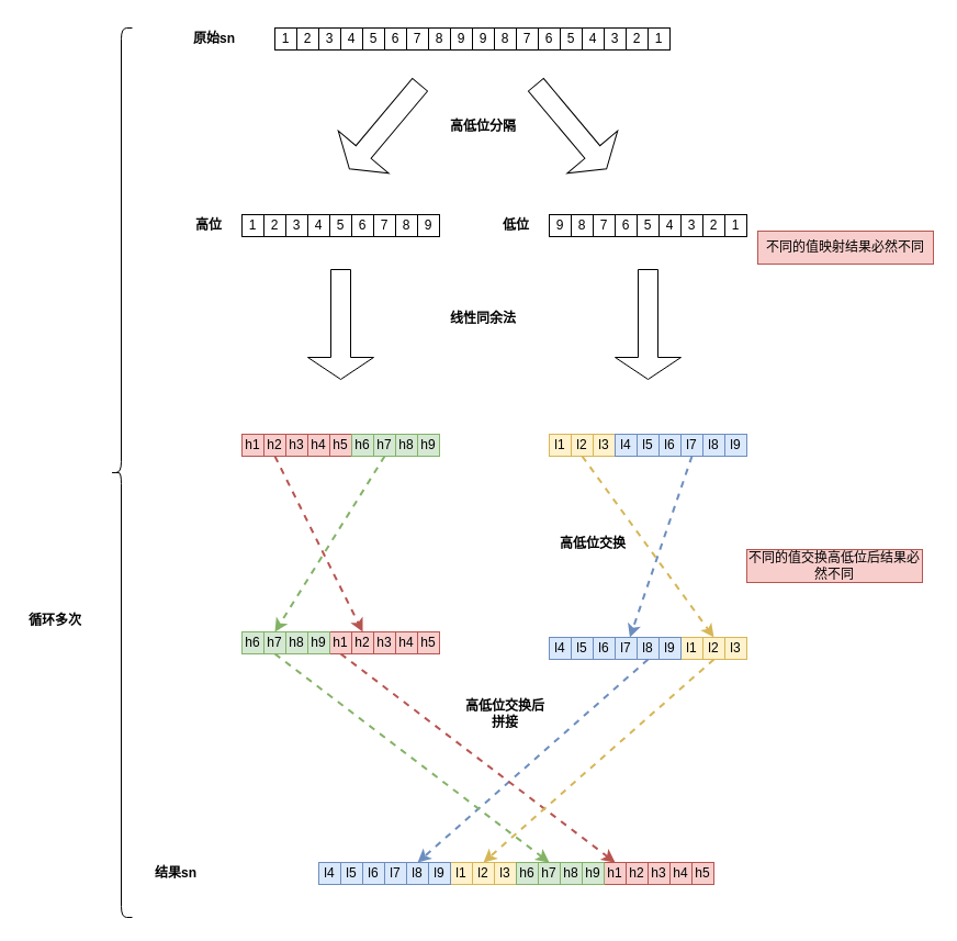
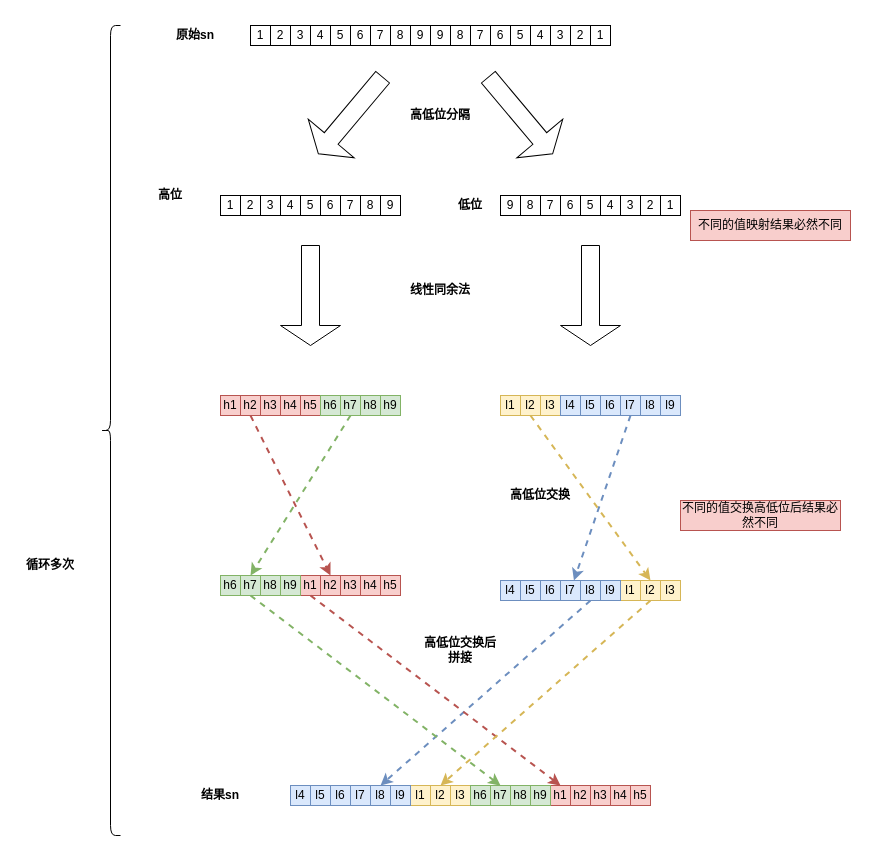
  <mxCell id="0" />
  <mxCell id="1" parent="0" />
  <mxCell id="2" value="原始sn" style="text;html=1;align=center;verticalAlign=middle;whiteSpace=wrap;rounded=0;fontStyle=1" vertex="1" parent="1"><mxGeometry x="165" y="20" width="60" height="30" as="geometry" /></mxCell>
  <mxCell id="3" value="" style="shape=singleArrow;direction=south;whiteSpace=wrap;html=1;rotation=40;" vertex="1" parent="1"><mxGeometry x="320" y="65" width="60" height="100" as="geometry" /></mxCell>
  <mxCell id="4" value="" style="shape=singleArrow;direction=south;whiteSpace=wrap;html=1;rotation=-40;" vertex="1" parent="1"><mxGeometry x="490" y="65" width="60" height="100" as="geometry" /></mxCell>
- <mxCell id="5" value="高位" style="text;html=1;align=center;verticalAlign=middle;whiteSpace=wrap;rounded=0;fontStyle=1" vertex="1" parent="1"><mxGeometry x="160" y="190" width="60" height="30" as="geometry" /></mxCell>
+ <mxCell id="5" value="高位" style="text;html=1;align=center;verticalAlign=middle;whiteSpace=wrap;rounded=0;fontStyle=1" vertex="1" parent="1"><mxGeometry x="140" y="180" width="60" height="30" as="geometry" /></mxCell>
  <mxCell id="6" value="低位" style="text;html=1;align=center;verticalAlign=middle;whiteSpace=wrap;rounded=0;fontStyle=1" vertex="1" parent="1"><mxGeometry x="440" y="190" width="60" height="30" as="geometry" /></mxCell>
  <mxCell id="7" value="高低位分隔" style="text;html=1;align=center;verticalAlign=middle;whiteSpace=wrap;rounded=0;fontStyle=1" vertex="1" parent="1"><mxGeometry x="400" y="100" width="80" height="30" as="geometry" /></mxCell>
  <mxCell id="8" value="" style="shape=singleArrow;direction=south;whiteSpace=wrap;html=1;" vertex="1" parent="1"><mxGeometry x="280" y="245" width="60" height="100" as="geometry" /></mxCell>
  <mxCell id="9" value="" style="shape=singleArrow;direction=south;whiteSpace=wrap;html=1;" vertex="1" parent="1"><mxGeometry x="560" y="245" width="60" height="100" as="geometry" /></mxCell>
  <mxCell id="10" value="线性同余法" style="text;html=1;align=center;verticalAlign=middle;whiteSpace=wrap;rounded=0;fontStyle=1" vertex="1" parent="1"><mxGeometry x="400" y="275" width="80" height="30" as="geometry" /></mxCell>
  <mxCell id="11" value="h1" style="rounded=0;whiteSpace=wrap;html=1;fillColor=#f8cecc;strokeColor=#b85450;" vertex="1" parent="1"><mxGeometry x="220" y="395" width="20" height="20" as="geometry" /></mxCell>
  <mxCell id="12" style="edgeStyle=none;html=1;exitX=0.5;exitY=1;exitDx=0;exitDy=0;entryX=0.5;entryY=0;entryDx=0;entryDy=0;dashed=1;strokeWidth=2;fillColor=#f8cecc;strokeColor=#b85450;" edge="1" parent="1" source="13" target="57"><mxGeometry relative="1" as="geometry" /></mxCell>
  <mxCell id="13" value="h2" style="rounded=0;whiteSpace=wrap;html=1;fillColor=#f8cecc;strokeColor=#b85450;" vertex="1" parent="1"><mxGeometry x="240" y="395" width="20" height="20" as="geometry" /></mxCell>
  <mxCell id="14" value="h3" style="rounded=0;whiteSpace=wrap;html=1;fillColor=#f8cecc;strokeColor=#b85450;" vertex="1" parent="1"><mxGeometry x="260" y="395" width="20" height="20" as="geometry" /></mxCell>
  <mxCell id="15" value="h4" style="rounded=0;whiteSpace=wrap;html=1;fillColor=#f8cecc;strokeColor=#b85450;" vertex="1" parent="1"><mxGeometry x="280" y="395" width="20" height="20" as="geometry" /></mxCell>
  <mxCell id="16" value="h5" style="rounded=0;whiteSpace=wrap;html=1;fillColor=#f8cecc;strokeColor=#b85450;" vertex="1" parent="1"><mxGeometry x="300" y="395" width="20" height="20" as="geometry" /></mxCell>
  <mxCell id="17" value="h6" style="rounded=0;whiteSpace=wrap;html=1;fillColor=#d5e8d4;strokeColor=#82b366;" vertex="1" parent="1"><mxGeometry x="320" y="395" width="20" height="20" as="geometry" /></mxCell>
  <mxCell id="18" style="edgeStyle=none;html=1;exitX=0.5;exitY=1;exitDx=0;exitDy=0;entryX=0.5;entryY=0;entryDx=0;entryDy=0;dashed=1;strokeWidth=2;fillColor=#d5e8d4;strokeColor=#82b366;" edge="1" parent="1" source="19" target="62"><mxGeometry relative="1" as="geometry" /></mxCell>
  <mxCell id="19" value="h7" style="rounded=0;whiteSpace=wrap;html=1;fillColor=#d5e8d4;strokeColor=#82b366;" vertex="1" parent="1"><mxGeometry x="340" y="395" width="20" height="20" as="geometry" /></mxCell>
  <mxCell id="20" value="h8" style="rounded=0;whiteSpace=wrap;html=1;fillColor=#d5e8d4;strokeColor=#82b366;" vertex="1" parent="1"><mxGeometry x="360" y="395" width="20" height="20" as="geometry" /></mxCell>
  <mxCell id="21" value="h9" style="rounded=0;whiteSpace=wrap;html=1;fillColor=#d5e8d4;strokeColor=#82b366;" vertex="1" parent="1"><mxGeometry x="380" y="395" width="20" height="20" as="geometry" /></mxCell>
  <mxCell id="22" value="l1" style="rounded=0;whiteSpace=wrap;html=1;fillColor=#fff2cc;strokeColor=#d6b656;" vertex="1" parent="1"><mxGeometry x="500" y="395" width="20" height="20" as="geometry" /></mxCell>
  <mxCell id="23" style="edgeStyle=none;html=1;exitX=0.5;exitY=1;exitDx=0;exitDy=0;entryX=0.5;entryY=0;entryDx=0;entryDy=0;dashed=1;strokeWidth=2;fillColor=#fff2cc;strokeColor=#d6b656;" edge="1" parent="1" source="24" target="67"><mxGeometry relative="1" as="geometry" /></mxCell>
  <mxCell id="24" value="l2" style="rounded=0;whiteSpace=wrap;html=1;fillColor=#fff2cc;strokeColor=#d6b656;" vertex="1" parent="1"><mxGeometry x="520" y="395" width="20" height="20" as="geometry" /></mxCell>
  <mxCell id="25" value="l3" style="rounded=0;whiteSpace=wrap;html=1;fillColor=#fff2cc;strokeColor=#d6b656;" vertex="1" parent="1"><mxGeometry x="540" y="395" width="20" height="20" as="geometry" /></mxCell>
  <mxCell id="26" value="l4" style="rounded=0;whiteSpace=wrap;html=1;fillColor=#dae8fc;strokeColor=#6c8ebf;" vertex="1" parent="1"><mxGeometry x="560" y="395" width="20" height="20" as="geometry" /></mxCell>
  <mxCell id="27" value="l5" style="rounded=0;whiteSpace=wrap;html=1;fillColor=#dae8fc;strokeColor=#6c8ebf;" vertex="1" parent="1"><mxGeometry x="580" y="395" width="20" height="20" as="geometry" /></mxCell>
  <mxCell id="28" value="l6" style="rounded=0;whiteSpace=wrap;html=1;fillColor=#dae8fc;strokeColor=#6c8ebf;" vertex="1" parent="1"><mxGeometry x="600" y="395" width="20" height="20" as="geometry" /></mxCell>
  <mxCell id="29" style="edgeStyle=none;html=1;exitX=0.5;exitY=1;exitDx=0;exitDy=0;dashed=1;strokeWidth=2;fillColor=#dae8fc;strokeColor=#6c8ebf;" edge="1" parent="1" source="30" target="72"><mxGeometry relative="1" as="geometry" /></mxCell>
  <mxCell id="30" value="l7" style="rounded=0;whiteSpace=wrap;html=1;fillColor=#dae8fc;strokeColor=#6c8ebf;" vertex="1" parent="1"><mxGeometry x="620" y="395" width="20" height="20" as="geometry" /></mxCell>
  <mxCell id="31" value="l8" style="rounded=0;whiteSpace=wrap;html=1;fillColor=#dae8fc;strokeColor=#6c8ebf;" vertex="1" parent="1"><mxGeometry x="640" y="395" width="20" height="20" as="geometry" /></mxCell>
  <mxCell id="32" value="l9" style="rounded=0;whiteSpace=wrap;html=1;fillColor=#dae8fc;strokeColor=#6c8ebf;" vertex="1" parent="1"><mxGeometry x="660" y="395" width="20" height="20" as="geometry" /></mxCell>
  <mxCell id="33" value="" style="shape=curlyBracket;whiteSpace=wrap;html=1;rounded=1;labelPosition=left;verticalLabelPosition=middle;align=right;verticalAlign=middle;" vertex="1" parent="1"><mxGeometry x="100" y="25" width="20" height="810" as="geometry" /></mxCell>
  <mxCell id="34" value="循环多次" style="text;html=1;align=center;verticalAlign=middle;whiteSpace=wrap;rounded=0;fontStyle=1" vertex="1" parent="1"><mxGeometry x="20" y="550" width="60" height="30" as="geometry" /></mxCell>
  <mxCell id="35" value="高低位交换" style="text;html=1;align=center;verticalAlign=middle;whiteSpace=wrap;rounded=0;fontStyle=1" vertex="1" parent="1"><mxGeometry x="500" y="480" width="80" height="30" as="geometry" /></mxCell>
  <mxCell id="36" value="" style="group" vertex="1" connectable="0" parent="1"><mxGeometry x="290" y="785" width="360" height="20" as="geometry" /></mxCell>
  <mxCell id="37" value="l1" style="rounded=0;whiteSpace=wrap;html=1;fillColor=#fff2cc;strokeColor=#d6b656;" vertex="1" parent="36"><mxGeometry x="120" width="20" height="20" as="geometry" /></mxCell>
  <mxCell id="38" value="l2" style="rounded=0;whiteSpace=wrap;html=1;fillColor=#fff2cc;strokeColor=#d6b656;" vertex="1" parent="36"><mxGeometry x="140" width="20" height="20" as="geometry" /></mxCell>
  <mxCell id="39" value="l3" style="rounded=0;whiteSpace=wrap;html=1;fillColor=#fff2cc;strokeColor=#d6b656;" vertex="1" parent="36"><mxGeometry x="160" width="20" height="20" as="geometry" /></mxCell>
  <mxCell id="40" value="l4" style="rounded=0;whiteSpace=wrap;html=1;fillColor=#dae8fc;strokeColor=#6c8ebf;" vertex="1" parent="36"><mxGeometry width="20" height="20" as="geometry" /></mxCell>
  <mxCell id="41" value="l5" style="rounded=0;whiteSpace=wrap;html=1;fillColor=#dae8fc;strokeColor=#6c8ebf;" vertex="1" parent="36"><mxGeometry x="20" width="20" height="20" as="geometry" /></mxCell>
  <mxCell id="42" value="l6" style="rounded=0;whiteSpace=wrap;html=1;fillColor=#dae8fc;strokeColor=#6c8ebf;" vertex="1" parent="36"><mxGeometry x="40" width="20" height="20" as="geometry" /></mxCell>
  <mxCell id="43" value="l7" style="rounded=0;whiteSpace=wrap;html=1;fillColor=#dae8fc;strokeColor=#6c8ebf;" vertex="1" parent="36"><mxGeometry x="60" width="20" height="20" as="geometry" /></mxCell>
  <mxCell id="44" value="l8" style="rounded=0;whiteSpace=wrap;html=1;fillColor=#dae8fc;strokeColor=#6c8ebf;" vertex="1" parent="36"><mxGeometry x="80" width="20" height="20" as="geometry" /></mxCell>
  <mxCell id="45" value="l9" style="rounded=0;whiteSpace=wrap;html=1;fillColor=#dae8fc;strokeColor=#6c8ebf;" vertex="1" parent="36"><mxGeometry x="100" width="20" height="20" as="geometry" /></mxCell>
  <mxCell id="46" value="h1" style="rounded=0;whiteSpace=wrap;html=1;fillColor=#f8cecc;strokeColor=#b85450;" vertex="1" parent="36"><mxGeometry x="260" width="20" height="20" as="geometry" /></mxCell>
  <mxCell id="47" value="h2" style="rounded=0;whiteSpace=wrap;html=1;fillColor=#f8cecc;strokeColor=#b85450;" vertex="1" parent="36"><mxGeometry x="280" width="20" height="20" as="geometry" /></mxCell>
  <mxCell id="48" value="h3" style="rounded=0;whiteSpace=wrap;html=1;fillColor=#f8cecc;strokeColor=#b85450;" vertex="1" parent="36"><mxGeometry x="300" width="20" height="20" as="geometry" /></mxCell>
  <mxCell id="49" value="h4" style="rounded=0;whiteSpace=wrap;html=1;fillColor=#f8cecc;strokeColor=#b85450;" vertex="1" parent="36"><mxGeometry x="320" width="20" height="20" as="geometry" /></mxCell>
  <mxCell id="50" value="h5" style="rounded=0;whiteSpace=wrap;html=1;fillColor=#f8cecc;strokeColor=#b85450;" vertex="1" parent="36"><mxGeometry x="340" width="20" height="20" as="geometry" /></mxCell>
  <mxCell id="51" value="h6" style="rounded=0;whiteSpace=wrap;html=1;fillColor=#d5e8d4;strokeColor=#82b366;" vertex="1" parent="36"><mxGeometry x="180" width="20" height="20" as="geometry" /></mxCell>
  <mxCell id="52" value="h7" style="rounded=0;whiteSpace=wrap;html=1;fillColor=#d5e8d4;strokeColor=#82b366;" vertex="1" parent="36"><mxGeometry x="200" width="20" height="20" as="geometry" /></mxCell>
  <mxCell id="53" value="h8" style="rounded=0;whiteSpace=wrap;html=1;fillColor=#d5e8d4;strokeColor=#82b366;" vertex="1" parent="36"><mxGeometry x="220" width="20" height="20" as="geometry" /></mxCell>
  <mxCell id="54" value="h9" style="rounded=0;whiteSpace=wrap;html=1;fillColor=#d5e8d4;strokeColor=#82b366;" vertex="1" parent="36"><mxGeometry x="240" width="20" height="20" as="geometry" /></mxCell>
  <mxCell id="55" value="" style="group" vertex="1" connectable="0" parent="1"><mxGeometry x="220" y="575" width="180" height="20" as="geometry" /></mxCell>
  <mxCell id="56" value="h1" style="rounded=0;whiteSpace=wrap;html=1;fillColor=#f8cecc;strokeColor=#b85450;" vertex="1" parent="55"><mxGeometry x="80" width="20" height="20" as="geometry" /></mxCell>
  <mxCell id="57" value="h2" style="rounded=0;whiteSpace=wrap;html=1;fillColor=#f8cecc;strokeColor=#b85450;" vertex="1" parent="55"><mxGeometry x="100" width="20" height="20" as="geometry" /></mxCell>
  <mxCell id="58" value="h3" style="rounded=0;whiteSpace=wrap;html=1;fillColor=#f8cecc;strokeColor=#b85450;" vertex="1" parent="55"><mxGeometry x="120" width="20" height="20" as="geometry" /></mxCell>
  <mxCell id="59" value="h4" style="rounded=0;whiteSpace=wrap;html=1;fillColor=#f8cecc;strokeColor=#b85450;" vertex="1" parent="55"><mxGeometry x="140" width="20" height="20" as="geometry" /></mxCell>
  <mxCell id="60" value="h5" style="rounded=0;whiteSpace=wrap;html=1;fillColor=#f8cecc;strokeColor=#b85450;" vertex="1" parent="55"><mxGeometry x="160" width="20" height="20" as="geometry" /></mxCell>
  <mxCell id="61" value="h6" style="rounded=0;whiteSpace=wrap;html=1;fillColor=#d5e8d4;strokeColor=#82b366;" vertex="1" parent="55"><mxGeometry width="20" height="20" as="geometry" /></mxCell>
  <mxCell id="62" value="h7" style="rounded=0;whiteSpace=wrap;html=1;fillColor=#d5e8d4;strokeColor=#82b366;" vertex="1" parent="55"><mxGeometry x="20" width="20" height="20" as="geometry" /></mxCell>
  <mxCell id="63" value="h8" style="rounded=0;whiteSpace=wrap;html=1;fillColor=#d5e8d4;strokeColor=#82b366;" vertex="1" parent="55"><mxGeometry x="40" width="20" height="20" as="geometry" /></mxCell>
  <mxCell id="64" value="h9" style="rounded=0;whiteSpace=wrap;html=1;fillColor=#d5e8d4;strokeColor=#82b366;" vertex="1" parent="55"><mxGeometry x="60" width="20" height="20" as="geometry" /></mxCell>
  <mxCell id="65" value="" style="group" vertex="1" connectable="0" parent="1"><mxGeometry x="500" y="580" width="180" height="20" as="geometry" /></mxCell>
  <mxCell id="66" value="l1" style="rounded=0;whiteSpace=wrap;html=1;fillColor=#fff2cc;strokeColor=#d6b656;" vertex="1" parent="65"><mxGeometry x="120" width="20" height="20" as="geometry" /></mxCell>
  <mxCell id="67" value="l2" style="rounded=0;whiteSpace=wrap;html=1;fillColor=#fff2cc;strokeColor=#d6b656;" vertex="1" parent="65"><mxGeometry x="140" width="20" height="20" as="geometry" /></mxCell>
  <mxCell id="68" value="l3" style="rounded=0;whiteSpace=wrap;html=1;fillColor=#fff2cc;strokeColor=#d6b656;" vertex="1" parent="65"><mxGeometry x="160" width="20" height="20" as="geometry" /></mxCell>
  <mxCell id="69" value="l4" style="rounded=0;whiteSpace=wrap;html=1;fillColor=#dae8fc;strokeColor=#6c8ebf;" vertex="1" parent="65"><mxGeometry width="20" height="20" as="geometry" /></mxCell>
  <mxCell id="70" value="l5" style="rounded=0;whiteSpace=wrap;html=1;fillColor=#dae8fc;strokeColor=#6c8ebf;" vertex="1" parent="65"><mxGeometry x="20" width="20" height="20" as="geometry" /></mxCell>
  <mxCell id="71" value="l6" style="rounded=0;whiteSpace=wrap;html=1;fillColor=#dae8fc;strokeColor=#6c8ebf;" vertex="1" parent="65"><mxGeometry x="40" width="20" height="20" as="geometry" /></mxCell>
  <mxCell id="72" value="l7" style="rounded=0;whiteSpace=wrap;html=1;fillColor=#dae8fc;strokeColor=#6c8ebf;" vertex="1" parent="65"><mxGeometry x="60" width="20" height="20" as="geometry" /></mxCell>
  <mxCell id="73" value="l8" style="rounded=0;whiteSpace=wrap;html=1;fillColor=#dae8fc;strokeColor=#6c8ebf;" vertex="1" parent="65"><mxGeometry x="80" width="20" height="20" as="geometry" /></mxCell>
  <mxCell id="74" value="l9" style="rounded=0;whiteSpace=wrap;html=1;fillColor=#dae8fc;strokeColor=#6c8ebf;" vertex="1" parent="65"><mxGeometry x="100" width="20" height="20" as="geometry" /></mxCell>
  <mxCell id="75" value="" style="group" vertex="1" connectable="0" parent="1"><mxGeometry x="220" y="195" width="180" height="20" as="geometry" /></mxCell>
  <mxCell id="76" value="1" style="rounded=0;whiteSpace=wrap;html=1;" vertex="1" parent="75"><mxGeometry width="20" height="20" as="geometry" /></mxCell>
  <mxCell id="77" value="2" style="rounded=0;whiteSpace=wrap;html=1;" vertex="1" parent="75"><mxGeometry x="20" width="20" height="20" as="geometry" /></mxCell>
  <mxCell id="78" value="3" style="rounded=0;whiteSpace=wrap;html=1;" vertex="1" parent="75"><mxGeometry x="40" width="20" height="20" as="geometry" /></mxCell>
  <mxCell id="79" value="4" style="rounded=0;whiteSpace=wrap;html=1;" vertex="1" parent="75"><mxGeometry x="60" width="20" height="20" as="geometry" /></mxCell>
  <mxCell id="80" value="5" style="rounded=0;whiteSpace=wrap;html=1;" vertex="1" parent="75"><mxGeometry x="80" width="20" height="20" as="geometry" /></mxCell>
  <mxCell id="81" value="6" style="rounded=0;whiteSpace=wrap;html=1;" vertex="1" parent="75"><mxGeometry x="100" width="20" height="20" as="geometry" /></mxCell>
  <mxCell id="82" value="7" style="rounded=0;whiteSpace=wrap;html=1;" vertex="1" parent="75"><mxGeometry x="120" width="20" height="20" as="geometry" /></mxCell>
  <mxCell id="83" value="8" style="rounded=0;whiteSpace=wrap;html=1;" vertex="1" parent="75"><mxGeometry x="140" width="20" height="20" as="geometry" /></mxCell>
  <mxCell id="84" value="9" style="rounded=0;whiteSpace=wrap;html=1;" vertex="1" parent="75"><mxGeometry x="160" width="20" height="20" as="geometry" /></mxCell>
  <mxCell id="85" value="" style="group" vertex="1" connectable="0" parent="1"><mxGeometry x="500" y="195" width="180" height="20" as="geometry" /></mxCell>
  <mxCell id="86" value="9" style="rounded=0;whiteSpace=wrap;html=1;" vertex="1" parent="85"><mxGeometry width="20" height="20" as="geometry" /></mxCell>
  <mxCell id="87" value="8" style="rounded=0;whiteSpace=wrap;html=1;" vertex="1" parent="85"><mxGeometry x="20" width="20" height="20" as="geometry" /></mxCell>
  <mxCell id="88" value="7" style="rounded=0;whiteSpace=wrap;html=1;" vertex="1" parent="85"><mxGeometry x="40" width="20" height="20" as="geometry" /></mxCell>
  <mxCell id="89" value="6" style="rounded=0;whiteSpace=wrap;html=1;" vertex="1" parent="85"><mxGeometry x="60" width="20" height="20" as="geometry" /></mxCell>
  <mxCell id="90" value="5" style="rounded=0;whiteSpace=wrap;html=1;" vertex="1" parent="85"><mxGeometry x="80" width="20" height="20" as="geometry" /></mxCell>
  <mxCell id="91" value="4" style="rounded=0;whiteSpace=wrap;html=1;" vertex="1" parent="85"><mxGeometry x="100" width="20" height="20" as="geometry" /></mxCell>
  <mxCell id="92" value="3" style="rounded=0;whiteSpace=wrap;html=1;" vertex="1" parent="85"><mxGeometry x="120" width="20" height="20" as="geometry" /></mxCell>
  <mxCell id="93" value="2" style="rounded=0;whiteSpace=wrap;html=1;" vertex="1" parent="85"><mxGeometry x="140" width="20" height="20" as="geometry" /></mxCell>
  <mxCell id="94" value="1" style="rounded=0;whiteSpace=wrap;html=1;" vertex="1" parent="85"><mxGeometry x="160" width="20" height="20" as="geometry" /></mxCell>
  <mxCell id="95" value="" style="group" vertex="1" connectable="0" parent="1"><mxGeometry x="430" y="25" width="180" height="20" as="geometry" /></mxCell>
  <mxCell id="96" value="9" style="rounded=0;whiteSpace=wrap;html=1;" vertex="1" parent="95"><mxGeometry width="20" height="20" as="geometry" /></mxCell>
  <mxCell id="97" value="8" style="rounded=0;whiteSpace=wrap;html=1;" vertex="1" parent="95"><mxGeometry x="20" width="20" height="20" as="geometry" /></mxCell>
  <mxCell id="98" value="7" style="rounded=0;whiteSpace=wrap;html=1;" vertex="1" parent="95"><mxGeometry x="40" width="20" height="20" as="geometry" /></mxCell>
  <mxCell id="99" value="6" style="rounded=0;whiteSpace=wrap;html=1;" vertex="1" parent="95"><mxGeometry x="60" width="20" height="20" as="geometry" /></mxCell>
  <mxCell id="100" value="5" style="rounded=0;whiteSpace=wrap;html=1;" vertex="1" parent="95"><mxGeometry x="80" width="20" height="20" as="geometry" /></mxCell>
  <mxCell id="101" value="4" style="rounded=0;whiteSpace=wrap;html=1;" vertex="1" parent="95"><mxGeometry x="100" width="20" height="20" as="geometry" /></mxCell>
  <mxCell id="102" value="3" style="rounded=0;whiteSpace=wrap;html=1;" vertex="1" parent="95"><mxGeometry x="120" width="20" height="20" as="geometry" /></mxCell>
  <mxCell id="103" value="2" style="rounded=0;whiteSpace=wrap;html=1;" vertex="1" parent="95"><mxGeometry x="140" width="20" height="20" as="geometry" /></mxCell>
  <mxCell id="104" value="1" style="rounded=0;whiteSpace=wrap;html=1;" vertex="1" parent="95"><mxGeometry x="160" width="20" height="20" as="geometry" /></mxCell>
  <mxCell id="105" value="" style="group" vertex="1" connectable="0" parent="1"><mxGeometry x="250" y="25" width="180" height="20" as="geometry" /></mxCell>
  <mxCell id="106" value="1" style="rounded=0;whiteSpace=wrap;html=1;" vertex="1" parent="105"><mxGeometry width="20" height="20" as="geometry" /></mxCell>
  <mxCell id="107" value="2" style="rounded=0;whiteSpace=wrap;html=1;" vertex="1" parent="105"><mxGeometry x="20" width="20" height="20" as="geometry" /></mxCell>
  <mxCell id="108" value="3" style="rounded=0;whiteSpace=wrap;html=1;" vertex="1" parent="105"><mxGeometry x="40" width="20" height="20" as="geometry" /></mxCell>
  <mxCell id="109" value="4" style="rounded=0;whiteSpace=wrap;html=1;" vertex="1" parent="105"><mxGeometry x="60" width="20" height="20" as="geometry" /></mxCell>
  <mxCell id="110" value="5" style="rounded=0;whiteSpace=wrap;html=1;" vertex="1" parent="105"><mxGeometry x="80" width="20" height="20" as="geometry" /></mxCell>
  <mxCell id="111" value="6" style="rounded=0;whiteSpace=wrap;html=1;" vertex="1" parent="105"><mxGeometry x="100" width="20" height="20" as="geometry" /></mxCell>
  <mxCell id="112" value="7" style="rounded=0;whiteSpace=wrap;html=1;" vertex="1" parent="105"><mxGeometry x="120" width="20" height="20" as="geometry" /></mxCell>
  <mxCell id="113" value="8" style="rounded=0;whiteSpace=wrap;html=1;" vertex="1" parent="105"><mxGeometry x="140" width="20" height="20" as="geometry" /></mxCell>
  <mxCell id="114" value="9" style="rounded=0;whiteSpace=wrap;html=1;" vertex="1" parent="105"><mxGeometry x="160" width="20" height="20" as="geometry" /></mxCell>
  <mxCell id="115" value="高低位交换后拼接" style="text;html=1;align=center;verticalAlign=middle;whiteSpace=wrap;rounded=0;fontStyle=1" vertex="1" parent="1"><mxGeometry x="420" y="635" width="80" height="30" as="geometry" /></mxCell>
  <mxCell id="116" style="edgeStyle=none;html=1;exitX=0.5;exitY=1;exitDx=0;exitDy=0;entryX=0.5;entryY=0;entryDx=0;entryDy=0;fillColor=#dae8fc;strokeColor=#6c8ebf;dashed=1;strokeWidth=2;" edge="1" parent="1" source="73" target="44"><mxGeometry relative="1" as="geometry" /></mxCell>
  <mxCell id="117" style="edgeStyle=none;html=1;exitX=0.5;exitY=1;exitDx=0;exitDy=0;entryX=0.5;entryY=0;entryDx=0;entryDy=0;fillColor=#f8cecc;strokeColor=#b85450;dashed=1;strokeWidth=2;" edge="1" parent="1" source="56" target="46"><mxGeometry relative="1" as="geometry" /></mxCell>
  <mxCell id="118" style="edgeStyle=none;html=1;exitX=0.5;exitY=1;exitDx=0;exitDy=0;entryX=0.5;entryY=0;entryDx=0;entryDy=0;fillColor=#fff2cc;strokeColor=#d6b656;strokeWidth=2;dashed=1;" edge="1" parent="1" source="67" target="38"><mxGeometry relative="1" as="geometry" /></mxCell>
  <mxCell id="119" style="edgeStyle=none;html=1;exitX=0.5;exitY=1;exitDx=0;exitDy=0;entryX=0.5;entryY=0;entryDx=0;entryDy=0;strokeWidth=2;fillColor=#d5e8d4;strokeColor=#82b366;dashed=1;" edge="1" parent="1" source="62" target="52"><mxGeometry relative="1" as="geometry" /></mxCell>
- <mxCell id="120" value="结果sn" style="text;html=1;align=center;verticalAlign=middle;whiteSpace=wrap;rounded=0;fontStyle=1" vertex="1" parent="1"><mxGeometry x="130" y="780" width="60" height="30" as="geometry" /></mxCell>
+ <mxCell id="120" value="结果sn" style="text;html=1;align=center;verticalAlign=middle;whiteSpace=wrap;rounded=0;fontStyle=1" vertex="1" parent="1"><mxGeometry x="190" y="780" width="60" height="30" as="geometry" /></mxCell>
  <mxCell id="121" value="不同的值映射结果必然不同" style="text;html=1;align=center;verticalAlign=middle;whiteSpace=wrap;rounded=0;fillColor=#f8cecc;strokeColor=#b85450;" vertex="1" parent="1"><mxGeometry x="690" y="210" width="160" height="30" as="geometry" /></mxCell>
  <mxCell id="122" value="不同的值交换高低位后结果必然不同" style="text;html=1;align=center;verticalAlign=middle;whiteSpace=wrap;rounded=0;fillColor=#f8cecc;strokeColor=#b85450;" vertex="1" parent="1"><mxGeometry x="680" y="500" width="160" height="30" as="geometry" /></mxCell>
